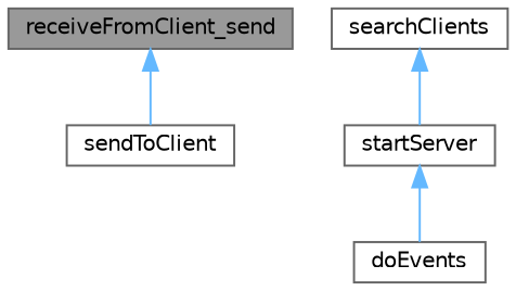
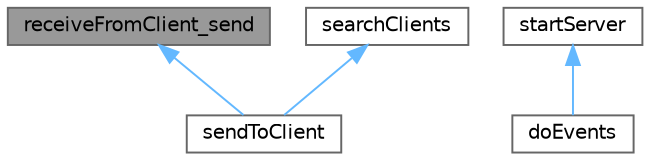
  digraph {
    rankdir=TB
    node [color=grey40 fillcolor=white fontname=Helvetica fontsize=10 shape=box style=filled]
    edge [color=steelblue1 dir=back fontname=Helvetica fontsize=10 labelfontname=Helvetica labelfontsize=10 style=solid]
    n1 [color=gray40 fillcolor=grey60 fontcolor=black height=0.2 label=receiveFromClient_send width=0.4]
    n2 [height=0.2 label=sendToClient width=0.4]
    n3 [height=0.2 label=searchClients width=0.4]
    n4 [height=0.2 label=startServer width=0.4]
    n5 [height=0.2 label=doEvents width=0.4]
    n1 -> n2
-   n3 -> n4
+   n3 -> n2
    n4 -> n5
  }
